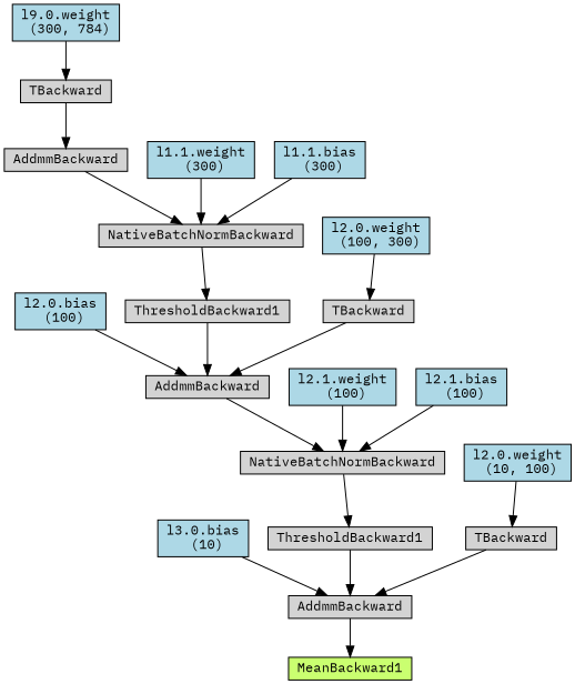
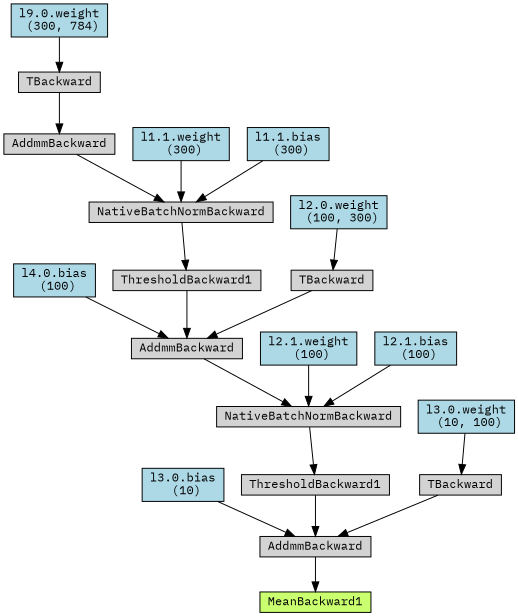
  digraph {
    fontname="IBM Plex Mono"
    node [align=left fontname="IBM Plex Mono" fontsize=12 ranksep=0.1 shape=box style=filled]
    edge [fontname="IBM Plex Mono"]
    n1 [fillcolor=darkolivegreen1 height=0.2 label=MeanBackward1]
    n2 [height=0.2 label=AddmmBackward]
    n3 [fillcolor=lightblue height=0.2 label="l3.0.bias\n (10)"]
    n4 [height=0.2 label=ThresholdBackward1]
    n5 [height=0.2 label=NativeBatchNormBackward]
    n6 [height=0.2 label=AddmmBackward]
-   n7 [fillcolor=lightblue height=0.2 label="l2.0.bias\n (100)"]
+   n7 [fillcolor=lightblue height=0.2 label="l4.0.bias\n (100)"]
    n8 [height=0.2 label=ThresholdBackward1]
    n9 [height=0.2 label=NativeBatchNormBackward]
    n10 [height=0.2 label=AddmmBackward]
    n11 [height=0.2 label=TBackward]
    n12 [fillcolor=lightblue height=0.2 label="l9.0.weight\n (300, 784)"]
    n13 [fillcolor=lightblue height=0.2 label="l1.1.weight\n (300)"]
    n14 [fillcolor=lightblue height=0.2 label="l1.1.bias\n (300)"]
    n15 [height=0.2 label=TBackward]
    n16 [fillcolor=lightblue height=0.2 label="l2.0.weight\n (100, 300)"]
    n17 [fillcolor=lightblue height=0.2 label="l2.1.weight\n (100)"]
    n18 [fillcolor=lightblue height=0.2 label="l2.1.bias\n (100)"]
    n19 [height=0.2 label=TBackward]
-   n20 [fillcolor=lightblue height=0.2 label="l2.0.weight\n (10, 100)"]
+   n20 [fillcolor=lightblue height=0.2 label="l3.0.weight\n (10, 100)"]
    n2 -> n1
    n3 -> n2
    n4 -> n2
    n5 -> n4
    n6 -> n5
    n7 -> n6
    n8 -> n6
    n9 -> n8
    n10 -> n9
    n11 -> n10
    n12 -> n11
    n13 -> n9
    n14 -> n9
    n15 -> n6
    n16 -> n15
    n17 -> n5
    n18 -> n5
    n19 -> n2
    n20 -> n19
  }
